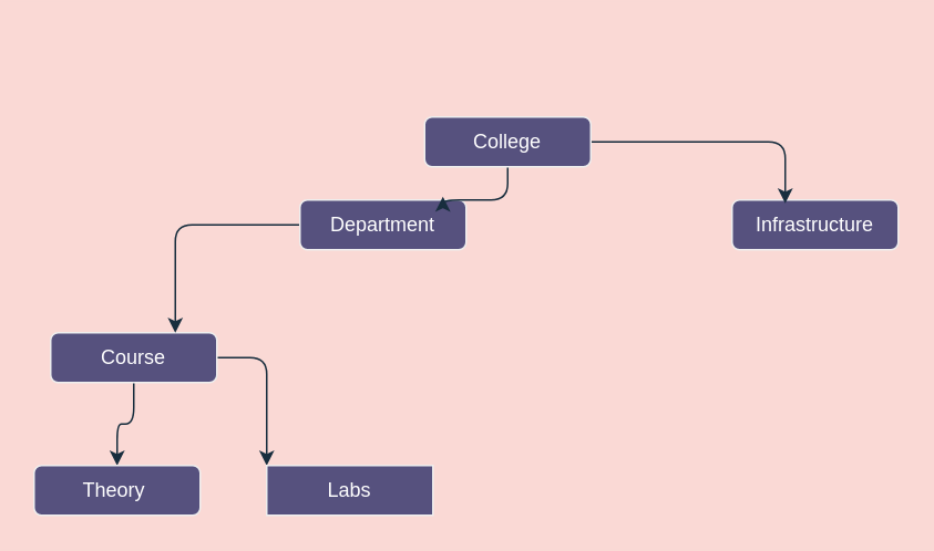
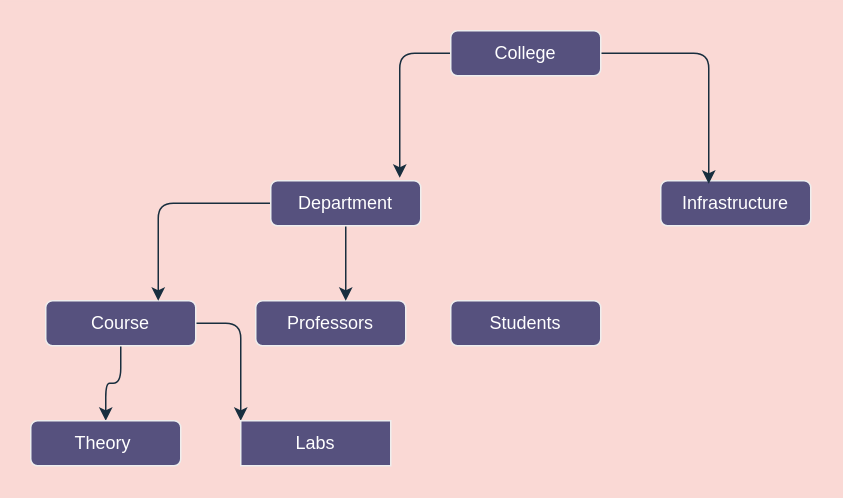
  <mxCell id="0" />
  <mxCell id="1" parent="0" />
  <mxCell id="2" value="" style="edgeStyle=orthogonalEdgeStyle;curved=0;rounded=1;sketch=0;orthogonalLoop=1;jettySize=auto;html=1;strokeColor=#182E3E;labelBackgroundColor=#FAD9D5;" edge="1" parent="1" source="4" target="7"><mxGeometry relative="1" as="geometry" /></mxCell>
  <mxCell id="3" style="edgeStyle=orthogonalEdgeStyle;curved=0;rounded=1;sketch=0;orthogonalLoop=1;jettySize=auto;html=1;entryX=0;entryY=0;entryDx=0;entryDy=0;strokeColor=#182E3E;labelBackgroundColor=#FAD9D5;" edge="1" parent="1" source="4" target="8"><mxGeometry relative="1" as="geometry" /></mxCell>
  <mxCell id="4" value="Course" style="rounded=1;whiteSpace=wrap;html=1;sketch=0;fillColor=#56517E;strokeColor=#EEEEEE;fontColor=#FFFFFF;" vertex="1" parent="1"><mxGeometry x="30" y="200" width="100" height="30" as="geometry" /></mxCell>
+ <mxCell id="5" value="Professors" style="rounded=1;whiteSpace=wrap;html=1;sketch=0;fillColor=#56517E;strokeColor=#EEEEEE;fontColor=#FFFFFF;" vertex="1" parent="1"><mxGeometry x="170" y="200" width="100" height="30" as="geometry" /></mxCell>
+ <mxCell id="6" value="Students" style="rounded=1;whiteSpace=wrap;html=1;sketch=0;fillColor=#56517E;strokeColor=#EEEEEE;fontColor=#FFFFFF;" vertex="1" parent="1"><mxGeometry x="300" y="200" width="100" height="30" as="geometry" /></mxCell>
  <mxCell id="7" value="Theory&amp;nbsp;" style="rounded=1;whiteSpace=wrap;html=1;sketch=0;fillColor=#56517E;strokeColor=#EEEEEE;fontColor=#FFFFFF;" vertex="1" parent="1"><mxGeometry x="20" y="280" width="100" height="30" as="geometry" /></mxCell>
  <mxCell id="8" value="Labs" style="whiteSpace=wrap;html=1;sketch=0;fillColor=#56517E;strokeColor=#EEEEEE;fontColor=#FFFFFF;rounded=0;" vertex="1" parent="1"><mxGeometry x="160" y="280" width="100" height="30" as="geometry" /></mxCell>
  <mxCell id="9" style="edgeStyle=orthogonalEdgeStyle;curved=0;rounded=1;sketch=0;orthogonalLoop=1;jettySize=auto;html=1;entryX=0.75;entryY=0;entryDx=0;entryDy=0;strokeColor=#182E3E;labelBackgroundColor=#FAD9D5;" edge="1" parent="1" source="11" target="4"><mxGeometry relative="1" as="geometry" /></mxCell>
+ <mxCell id="10" style="edgeStyle=orthogonalEdgeStyle;curved=0;rounded=1;sketch=0;orthogonalLoop=1;jettySize=auto;html=1;entryX=0.6;entryY=0;entryDx=0;entryDy=0;entryPerimeter=0;strokeColor=#182E3E;labelBackgroundColor=#FAD9D5;" edge="1" parent="1" source="11" target="5"><mxGeometry relative="1" as="geometry" /></mxCell>
  <mxCell id="11" value="Department" style="rounded=1;whiteSpace=wrap;html=1;sketch=0;fillColor=#56517E;strokeColor=#EEEEEE;fontColor=#FFFFFF;" vertex="1" parent="1"><mxGeometry x="180" y="120" width="100" height="30" as="geometry" /></mxCell>
  <mxCell id="12" value="Infrastructure" style="rounded=1;whiteSpace=wrap;html=1;sketch=0;fillColor=#56517E;strokeColor=#EEEEEE;fontColor=#FFFFFF;" vertex="1" parent="1"><mxGeometry x="440" y="120" width="100" height="30" as="geometry" /></mxCell>
  <mxCell id="13" style="edgeStyle=orthogonalEdgeStyle;curved=0;rounded=1;sketch=0;orthogonalLoop=1;jettySize=auto;html=1;entryX=0.86;entryY=-0.067;entryDx=0;entryDy=0;entryPerimeter=0;strokeColor=#182E3E;labelBackgroundColor=#FAD9D5;" edge="1" parent="1" source="15" target="11"><mxGeometry relative="1" as="geometry" /></mxCell>
  <mxCell id="14" style="edgeStyle=orthogonalEdgeStyle;curved=0;rounded=1;sketch=0;orthogonalLoop=1;jettySize=auto;html=1;entryX=0.32;entryY=0.067;entryDx=0;entryDy=0;entryPerimeter=0;strokeColor=#182E3E;labelBackgroundColor=#FAD9D5;" edge="1" parent="1" source="15" target="12"><mxGeometry relative="1" as="geometry" /></mxCell>
- <mxCell id="15" value="College" style="rounded=1;whiteSpace=wrap;html=1;sketch=0;fillColor=#56517E;strokeColor=#EEEEEE;fontColor=#FFFFFF;" vertex="1" parent="1"><mxGeometry x="255" y="70" width="100" height="30" as="geometry" /></mxCell>
+ <mxCell id="15" value="College" style="rounded=1;whiteSpace=wrap;html=1;sketch=0;fillColor=#56517E;strokeColor=#EEEEEE;fontColor=#FFFFFF;" vertex="1" parent="1"><mxGeometry x="300" y="20" width="100" height="30" as="geometry" /></mxCell>
